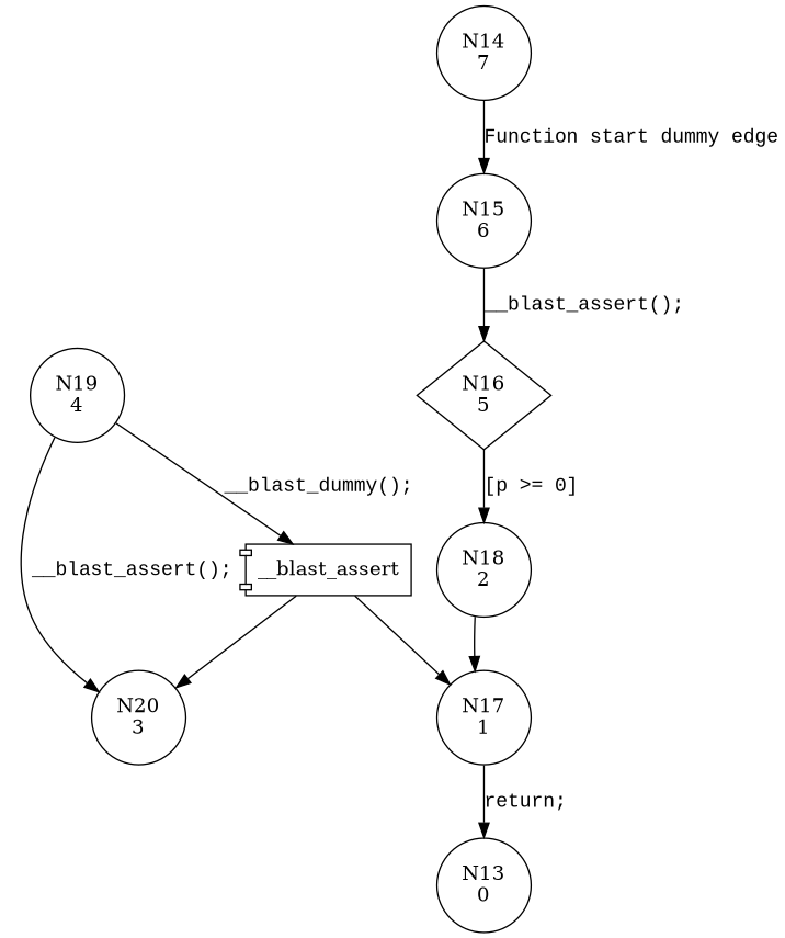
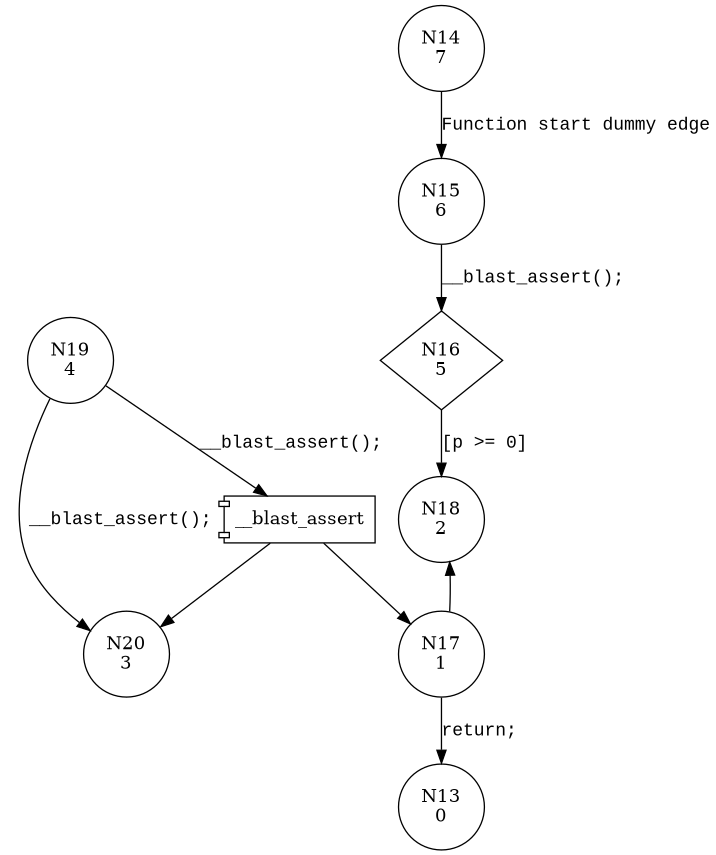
  digraph {
    node [shape=circle]
    edge [fontname="Courier New"]
    n1 [label="N15\n6"]
    n2 [label="N16\n5" shape=diamond]
    n3 [label="N18\n2"]
    n4 [label="N17\n1"]
    n5 [label="N19\n4"]
    n6 [label="N20\n3"]
    n7 [label=__blast_assert shape=component]
    n8 [label="N13\n0"]
    n9 [label="N14\n7"]
    n1 -> n2 [label="__blast_assert();"]
    n2 -> n3 [label="[p >= 0]"]
-   n3 -> n4
+   n4 -> n3
    n4 -> n8 [label="return;"]
    n5 -> n6 [label="__blast_assert();"]
-   n5 -> n7 [label="__blast_dummy();"]
+   n5 -> n7 [label="__blast_assert();"]
    n7 -> n4
    n7 -> n6
    n9 -> n1 [label="Function start dummy edge"]
  }
